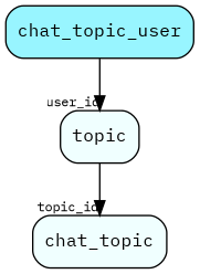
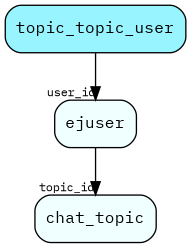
  digraph {
    fontname="IBM Plex Mono"
    node [fillcolor=azure1 fontname="IBM Plex Mono" fontsize=12 shape=box style="rounded, filled"]
    edge [fontname="IBM Plex Mono" fontsize=9]
-   chat_topic_user [fillcolor=cadetblue1]
-   ejuser [label=topic]
+   chat_topic_user [fillcolor=cadetblue1 label=topic_topic_user]
+   ejuser
    chat_topic
    chat_topic_user -> ejuser [headlabel=user_id]
    ejuser -> chat_topic [headlabel=topic_id]
  }
